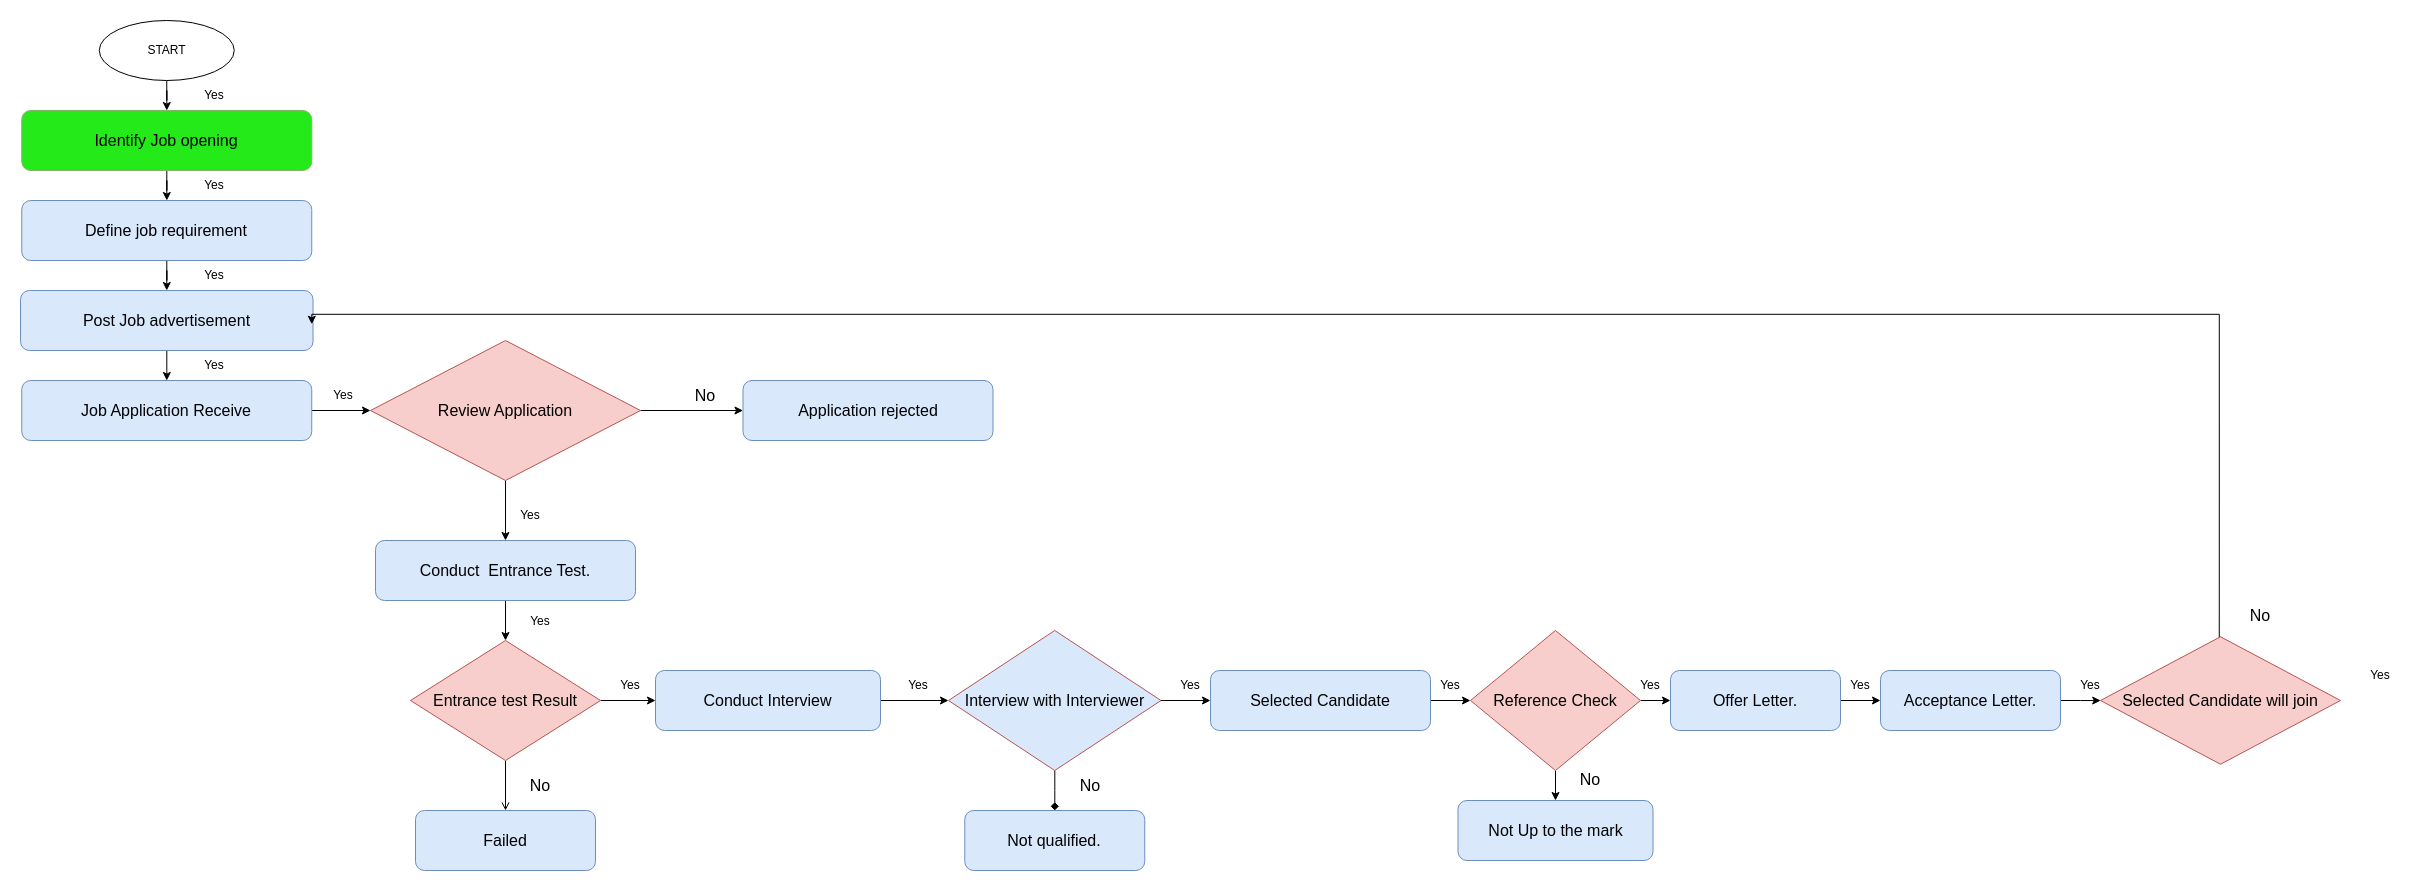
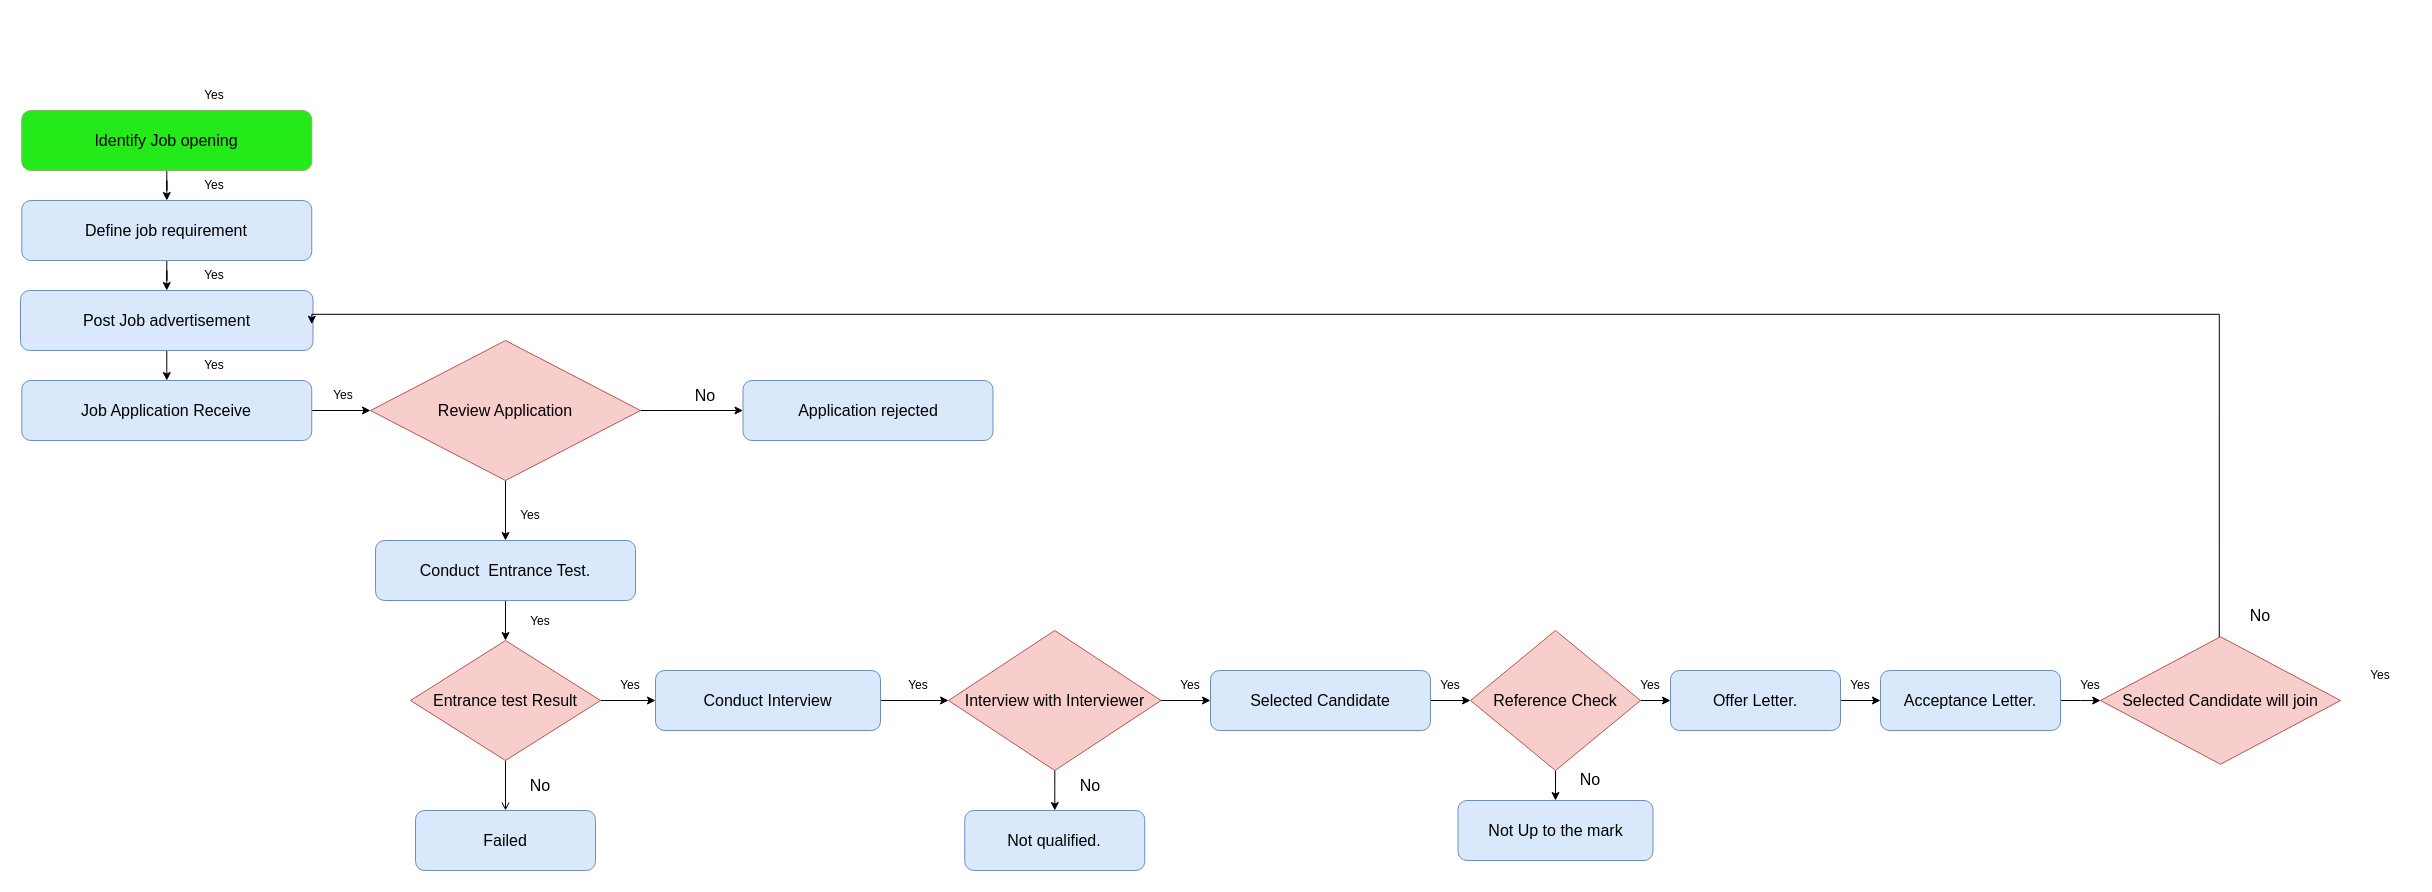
  <mxCell id="0" />
  <mxCell id="1" parent="0" />
- <mxCell id="2" value="" style="edgeStyle=orthogonalEdgeStyle;rounded=0;orthogonalLoop=1;jettySize=auto;html=1;" parent="1" source="3" target="5" edge="1"><mxGeometry relative="1" as="geometry" /></mxCell>
- <mxCell id="3" value="START" style="ellipse;whiteSpace=wrap;html=1;" parent="1" vertex="1"><mxGeometry x="98.75" y="20" width="135" height="60" as="geometry" /></mxCell>
  <mxCell id="4" value="" style="edgeStyle=orthogonalEdgeStyle;rounded=0;orthogonalLoop=1;jettySize=auto;html=1;" parent="1" source="5" target="7" edge="1"><mxGeometry relative="1" as="geometry" /></mxCell>
  <mxCell id="5" value="&lt;font style=&quot;font-size: 16px;&quot;&gt;Identify Job opening&lt;/font&gt;" style="rounded=1;whiteSpace=wrap;html=1;fillColor=#25ea1a;strokeColor=#82b366;" parent="1" vertex="1"><mxGeometry x="21.25" y="110" width="290" height="60" as="geometry" /></mxCell>
  <mxCell id="6" style="edgeStyle=orthogonalEdgeStyle;rounded=0;orthogonalLoop=1;jettySize=auto;html=1;entryX=0.5;entryY=0;entryDx=0;entryDy=0;" edge="1" parent="1" source="7" target="9"><mxGeometry relative="1" as="geometry" /></mxCell>
  <mxCell id="7" value="&lt;font style=&quot;font-size: 16px;&quot;&gt;Define job requirement&lt;/font&gt;" style="rounded=1;whiteSpace=wrap;html=1;fillColor=#dae8fc;strokeColor=#6c8ebf;" parent="1" vertex="1"><mxGeometry x="21.25" y="200" width="290" height="60" as="geometry" /></mxCell>
  <mxCell id="8" value="" style="edgeStyle=orthogonalEdgeStyle;rounded=0;orthogonalLoop=1;jettySize=auto;html=1;" edge="1" parent="1" source="9" target="11"><mxGeometry relative="1" as="geometry" /></mxCell>
  <mxCell id="9" value="&lt;font style=&quot;font-size: 16px;&quot;&gt;Post Job advertisement&lt;/font&gt;" style="rounded=1;whiteSpace=wrap;html=1;fillColor=#dae8fc;strokeColor=#6c8ebf;fillStyle=auto;" parent="1" vertex="1"><mxGeometry x="20" y="290" width="292.5" height="60" as="geometry" /></mxCell>
  <mxCell id="10" value="" style="edgeStyle=orthogonalEdgeStyle;rounded=0;orthogonalLoop=1;jettySize=auto;html=1;" parent="1" source="11" target="14" edge="1"><mxGeometry relative="1" as="geometry" /></mxCell>
  <mxCell id="11" value="&lt;font style=&quot;font-size: 16px;&quot;&gt;Job Application Receive&lt;/font&gt;" style="rounded=1;whiteSpace=wrap;html=1;fillColor=#dae8fc;strokeColor=#6c8ebf;" parent="1" vertex="1"><mxGeometry x="21.25" y="380" width="290" height="60" as="geometry" /></mxCell>
  <mxCell id="12" value="" style="edgeStyle=orthogonalEdgeStyle;rounded=0;orthogonalLoop=1;jettySize=auto;html=1;" edge="1" parent="1" source="14" target="15"><mxGeometry relative="1" as="geometry" /></mxCell>
  <mxCell id="13" value="" style="edgeStyle=orthogonalEdgeStyle;rounded=0;orthogonalLoop=1;jettySize=auto;html=1;" edge="1" parent="1" source="14" target="30"><mxGeometry relative="1" as="geometry" /></mxCell>
  <mxCell id="14" value="&lt;font style=&quot;font-size: 16px;&quot;&gt;Review Application&lt;/font&gt;" style="rhombus;whiteSpace=wrap;html=1;fillColor=#f8cecc;strokeColor=#b85450;" parent="1" vertex="1"><mxGeometry x="370" y="340" width="270" height="140" as="geometry" /></mxCell>
  <mxCell id="15" value="&lt;font style=&quot;font-size: 16px;&quot;&gt;Application rejected&lt;/font&gt;" style="rounded=1;whiteSpace=wrap;html=1;fillColor=#dae8fc;strokeColor=#6c8ebf;" parent="1" vertex="1"><mxGeometry x="742.5" y="380" width="250" height="60" as="geometry" /></mxCell>
  <mxCell id="16" value="" style="edgeStyle=orthogonalEdgeStyle;rounded=0;orthogonalLoop=1;jettySize=auto;html=1;" edge="1" parent="1" source="17" target="37"><mxGeometry relative="1" as="geometry" /></mxCell>
  <mxCell id="17" value="&lt;font style=&quot;font-size: 16px;&quot;&gt;Conduct Interview&lt;/font&gt;" style="rounded=1;whiteSpace=wrap;html=1;fillColor=#dae8fc;strokeColor=#6c8ebf;" parent="1" vertex="1"><mxGeometry x="655" y="670" width="225" height="60" as="geometry" /></mxCell>
  <mxCell id="18" value="&lt;font style=&quot;font-size: 16px;&quot;&gt;Not Up to the mark&lt;/font&gt;" style="rounded=1;whiteSpace=wrap;html=1;fillColor=#dae8fc;strokeColor=#6c8ebf;" parent="1" vertex="1"><mxGeometry x="1457.5" y="800" width="195" height="60" as="geometry" /></mxCell>
  <mxCell id="19" value="" style="edgeStyle=orthogonalEdgeStyle;rounded=0;orthogonalLoop=1;jettySize=auto;html=1;" parent="1" source="21" target="18" edge="1"><mxGeometry relative="1" as="geometry" /></mxCell>
  <mxCell id="20" value="" style="edgeStyle=orthogonalEdgeStyle;rounded=0;orthogonalLoop=1;jettySize=auto;html=1;" edge="1" parent="1" source="21" target="40"><mxGeometry relative="1" as="geometry" /></mxCell>
  <mxCell id="21" value="&lt;font style=&quot;font-size: 16px;&quot;&gt;Reference Check&lt;/font&gt;" style="rhombus;whiteSpace=wrap;html=1;fillColor=#f8cecc;strokeColor=#b85450;" parent="1" vertex="1"><mxGeometry x="1470" y="630" width="170" height="140" as="geometry" /></mxCell>
  <mxCell id="22" value="" style="edgeStyle=orthogonalEdgeStyle;rounded=0;orthogonalLoop=1;jettySize=auto;html=1;" edge="1" parent="1" source="23" target="21"><mxGeometry relative="1" as="geometry" /></mxCell>
  <mxCell id="23" value="&lt;font style=&quot;font-size: 16px;&quot;&gt;Selected Candidate&lt;/font&gt;" style="rounded=1;whiteSpace=wrap;html=1;fillColor=#dae8fc;strokeColor=#6c8ebf;" parent="1" vertex="1"><mxGeometry x="1210" y="670" width="220" height="60" as="geometry" /></mxCell>
  <mxCell id="24" value="Yes&lt;br&gt;" style="text;html=1;strokeColor=none;fillColor=none;align=center;verticalAlign=middle;whiteSpace=wrap;rounded=0;" parent="1" vertex="1"><mxGeometry x="183.75" y="80" width="60" height="30" as="geometry" /></mxCell>
  <mxCell id="25" value="Yes&lt;br&gt;" style="text;html=1;strokeColor=none;fillColor=none;align=center;verticalAlign=middle;whiteSpace=wrap;rounded=0;" parent="1" vertex="1"><mxGeometry x="183.75" y="260" width="60" height="30" as="geometry" /></mxCell>
  <mxCell id="26" value="Yes&lt;br&gt;" style="text;html=1;strokeColor=none;fillColor=none;align=center;verticalAlign=middle;whiteSpace=wrap;rounded=0;" parent="1" vertex="1"><mxGeometry x="183.75" y="350" width="60" height="30" as="geometry" /></mxCell>
  <mxCell id="27" value="Yes&lt;br&gt;" style="text;html=1;strokeColor=none;fillColor=none;align=center;verticalAlign=middle;whiteSpace=wrap;rounded=0;" vertex="1" parent="1"><mxGeometry x="183.75" y="170" width="60" height="30" as="geometry" /></mxCell>
  <mxCell id="28" value="Yes&lt;br&gt;" style="text;html=1;strokeColor=none;fillColor=none;align=center;verticalAlign=middle;whiteSpace=wrap;rounded=0;" vertex="1" parent="1"><mxGeometry x="312.5" y="380" width="60" height="30" as="geometry" /></mxCell>
  <mxCell id="29" value="" style="edgeStyle=orthogonalEdgeStyle;rounded=0;orthogonalLoop=1;jettySize=auto;html=1;" edge="1" parent="1" source="30" target="33"><mxGeometry relative="1" as="geometry" /></mxCell>
  <mxCell id="30" value="&lt;font style=&quot;font-size: 16px;&quot;&gt;Conduct&amp;nbsp; Entrance Test.&lt;/font&gt;" style="rounded=1;whiteSpace=wrap;html=1;fillColor=#dae8fc;strokeColor=#6c8ebf;" vertex="1" parent="1"><mxGeometry x="375" y="540" width="260" height="60" as="geometry" /></mxCell>
  <mxCell id="31" value="" style="edgeStyle=orthogonalEdgeStyle;rounded=0;orthogonalLoop=1;jettySize=auto;html=1;endArrow=open;" edge="1" parent="1" source="33" target="34"><mxGeometry relative="1" as="geometry" /></mxCell>
  <mxCell id="32" value="" style="edgeStyle=orthogonalEdgeStyle;rounded=0;orthogonalLoop=1;jettySize=auto;html=1;" edge="1" parent="1" source="33" target="17"><mxGeometry relative="1" as="geometry" /></mxCell>
  <mxCell id="33" value="&lt;font style=&quot;font-size: 16px;&quot;&gt;Entrance test Result&lt;/font&gt;" style="rhombus;whiteSpace=wrap;html=1;fillColor=#f8cecc;strokeColor=#b85450;" vertex="1" parent="1"><mxGeometry x="410" y="640" width="190" height="120" as="geometry" /></mxCell>
  <mxCell id="34" value="&lt;font style=&quot;font-size: 16px;&quot;&gt;Failed&lt;/font&gt;" style="rounded=1;whiteSpace=wrap;html=1;fillColor=#dae8fc;strokeColor=#6c8ebf;" vertex="1" parent="1"><mxGeometry x="415" y="810" width="180" height="60" as="geometry" /></mxCell>
- <mxCell id="35" value="" style="edgeStyle=orthogonalEdgeStyle;rounded=0;orthogonalLoop=1;jettySize=auto;html=1;endArrow=diamond;" edge="1" parent="1" source="37" target="38"><mxGeometry relative="1" as="geometry" /></mxCell>
+ <mxCell id="35" value="" style="edgeStyle=orthogonalEdgeStyle;rounded=0;orthogonalLoop=1;jettySize=auto;html=1;" edge="1" parent="1" source="37" target="38"><mxGeometry relative="1" as="geometry" /></mxCell>
  <mxCell id="36" value="" style="edgeStyle=orthogonalEdgeStyle;rounded=0;orthogonalLoop=1;jettySize=auto;html=1;" edge="1" parent="1" source="37" target="23"><mxGeometry relative="1" as="geometry" /></mxCell>
- <mxCell id="37" value="&lt;font style=&quot;font-size: 16px;&quot;&gt;Interview with Interviewer&lt;/font&gt;" style="rhombus;whiteSpace=wrap;html=1;fillColor=#dae8fc;strokeColor=#b85450;" vertex="1" parent="1"><mxGeometry x="948" y="630" width="212.5" height="140" as="geometry" /></mxCell>
+ <mxCell id="37" value="&lt;font style=&quot;font-size: 16px;&quot;&gt;Interview with Interviewer&lt;/font&gt;" style="rhombus;whiteSpace=wrap;html=1;fillColor=#f8cecc;strokeColor=#b85450;" vertex="1" parent="1"><mxGeometry x="948" y="630" width="212.5" height="140" as="geometry" /></mxCell>
  <mxCell id="38" value="&lt;font style=&quot;font-size: 16px;&quot;&gt;Not qualified.&lt;/font&gt;" style="rounded=1;whiteSpace=wrap;html=1;fillColor=#dae8fc;strokeColor=#6c8ebf;" vertex="1" parent="1"><mxGeometry x="964.25" y="810" width="180" height="60" as="geometry" /></mxCell>
  <mxCell id="39" value="" style="edgeStyle=orthogonalEdgeStyle;rounded=0;orthogonalLoop=1;jettySize=auto;html=1;" edge="1" parent="1" source="40" target="42"><mxGeometry relative="1" as="geometry" /></mxCell>
  <mxCell id="40" value="&lt;font style=&quot;font-size: 16px;&quot;&gt;Offer Letter.&lt;/font&gt;" style="rounded=1;whiteSpace=wrap;html=1;fillColor=#dae8fc;strokeColor=#6c8ebf;" vertex="1" parent="1"><mxGeometry x="1670" y="670" width="170" height="60" as="geometry" /></mxCell>
  <mxCell id="41" value="" style="edgeStyle=orthogonalEdgeStyle;rounded=0;orthogonalLoop=1;jettySize=auto;html=1;" edge="1" parent="1" source="42" target="44"><mxGeometry relative="1" as="geometry" /></mxCell>
  <mxCell id="42" value="&lt;font style=&quot;font-size: 16px;&quot;&gt;Acceptance Letter.&lt;/font&gt;" style="rounded=1;whiteSpace=wrap;html=1;fillColor=#dae8fc;strokeColor=#6c8ebf;" vertex="1" parent="1"><mxGeometry x="1880" y="670" width="180" height="60" as="geometry" /></mxCell>
  <mxCell id="43" style="edgeStyle=orthogonalEdgeStyle;rounded=0;orthogonalLoop=1;jettySize=auto;html=1;entryX=1;entryY=0.5;entryDx=0;entryDy=0;" edge="1" parent="1"><mxGeometry relative="1" as="geometry"><mxPoint x="2218.77" y="640" as="sourcePoint" /><mxPoint x="311.27" y="323.75" as="targetPoint" /><Array as="points"><mxPoint x="2218.77" y="313.75" /><mxPoint x="311.77" y="313.75" /></Array></mxGeometry></mxCell>
  <mxCell id="44" value="&lt;font style=&quot;font-size: 16px;&quot;&gt;Selected Candidate will join&lt;/font&gt;" style="rhombus;whiteSpace=wrap;html=1;fillColor=#f8cecc;strokeColor=#b85450;" vertex="1" parent="1"><mxGeometry x="2100" y="636.25" width="240" height="127.5" as="geometry" /></mxCell>
  <mxCell id="45" value="Yes&lt;br&gt;" style="text;html=1;strokeColor=none;fillColor=none;align=center;verticalAlign=middle;whiteSpace=wrap;rounded=0;" vertex="1" parent="1"><mxGeometry x="500" y="500" width="60" height="30" as="geometry" /></mxCell>
  <mxCell id="46" value="Yes&lt;br&gt;" style="text;html=1;strokeColor=none;fillColor=none;align=center;verticalAlign=middle;whiteSpace=wrap;rounded=0;" vertex="1" parent="1"><mxGeometry x="600" y="670" width="60" height="30" as="geometry" /></mxCell>
  <mxCell id="47" value="Yes&lt;br&gt;" style="text;html=1;strokeColor=none;fillColor=none;align=center;verticalAlign=middle;whiteSpace=wrap;rounded=0;" vertex="1" parent="1"><mxGeometry x="510" y="606.25" width="60" height="30" as="geometry" /></mxCell>
  <mxCell id="48" value="Yes&lt;br&gt;" style="text;html=1;strokeColor=none;fillColor=none;align=center;verticalAlign=middle;whiteSpace=wrap;rounded=0;" vertex="1" parent="1"><mxGeometry x="888" y="670" width="60" height="30" as="geometry" /></mxCell>
  <mxCell id="49" value="Yes&lt;br&gt;" style="text;html=1;strokeColor=none;fillColor=none;align=center;verticalAlign=middle;whiteSpace=wrap;rounded=0;" vertex="1" parent="1"><mxGeometry x="1420" y="670" width="60" height="30" as="geometry" /></mxCell>
  <mxCell id="50" value="Yes&lt;br&gt;" style="text;html=1;strokeColor=none;fillColor=none;align=center;verticalAlign=middle;whiteSpace=wrap;rounded=0;" vertex="1" parent="1"><mxGeometry x="1160" y="670" width="60" height="30" as="geometry" /></mxCell>
  <mxCell id="51" value="Yes&lt;br&gt;" style="text;html=1;strokeColor=none;fillColor=none;align=center;verticalAlign=middle;whiteSpace=wrap;rounded=0;" vertex="1" parent="1"><mxGeometry x="1620" y="670" width="60" height="30" as="geometry" /></mxCell>
  <mxCell id="52" value="Yes&lt;br&gt;" style="text;html=1;strokeColor=none;fillColor=none;align=center;verticalAlign=middle;whiteSpace=wrap;rounded=0;" vertex="1" parent="1"><mxGeometry x="1830" y="670" width="60" height="30" as="geometry" /></mxCell>
  <mxCell id="53" value="Yes&lt;br&gt;" style="text;html=1;strokeColor=none;fillColor=none;align=center;verticalAlign=middle;whiteSpace=wrap;rounded=0;" vertex="1" parent="1"><mxGeometry x="2060" y="670" width="60" height="30" as="geometry" /></mxCell>
  <mxCell id="54" value="Yes&lt;br&gt;" style="text;html=1;strokeColor=none;fillColor=none;align=center;verticalAlign=middle;whiteSpace=wrap;rounded=0;" vertex="1" parent="1"><mxGeometry x="2350" y="660" width="60" height="30" as="geometry" /></mxCell>
  <mxCell id="55" value="&lt;font style=&quot;font-size: 16px;&quot;&gt;No&lt;/font&gt;" style="text;html=1;strokeColor=none;fillColor=none;align=center;verticalAlign=middle;whiteSpace=wrap;rounded=0;" vertex="1" parent="1"><mxGeometry x="675" y="380" width="60" height="30" as="geometry" /></mxCell>
  <mxCell id="56" value="&lt;font style=&quot;font-size: 16px;&quot;&gt;No&lt;/font&gt;" style="text;html=1;strokeColor=none;fillColor=none;align=center;verticalAlign=middle;whiteSpace=wrap;rounded=0;" vertex="1" parent="1"><mxGeometry x="1060" y="770" width="60" height="30" as="geometry" /></mxCell>
  <mxCell id="57" value="&lt;font style=&quot;font-size: 16px;&quot;&gt;No&lt;/font&gt;" style="text;html=1;strokeColor=none;fillColor=none;align=center;verticalAlign=middle;whiteSpace=wrap;rounded=0;" vertex="1" parent="1"><mxGeometry x="510" y="770" width="60" height="30" as="geometry" /></mxCell>
  <mxCell id="58" value="&lt;font style=&quot;font-size: 16px;&quot;&gt;No&lt;/font&gt;" style="text;html=1;strokeColor=none;fillColor=none;align=center;verticalAlign=middle;whiteSpace=wrap;rounded=0;" vertex="1" parent="1"><mxGeometry x="1560" y="763.75" width="60" height="30" as="geometry" /></mxCell>
  <mxCell id="59" value="&lt;font style=&quot;font-size: 16px;&quot;&gt;No&lt;/font&gt;" style="text;html=1;strokeColor=none;fillColor=none;align=center;verticalAlign=middle;whiteSpace=wrap;rounded=0;" vertex="1" parent="1"><mxGeometry x="2230" y="600" width="60" height="30" as="geometry" /></mxCell>
